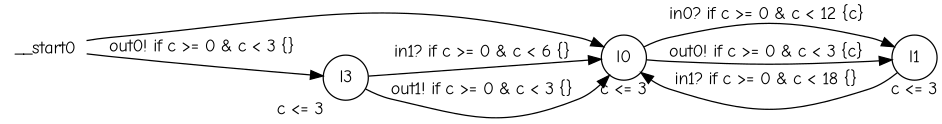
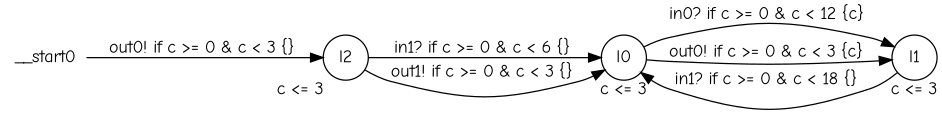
  digraph {
    fontname="Comic Neue"
    rankdir=LR
    node [fontname="Comic Neue" shape=circle margin=0 xlabel="c <= 3"]
    edge [fontname="Comic Neue"]
    __start0 [shape=none margin="" xlabel=""]
    n2 [label=l0]
-   n3 [label=l3]
+   n3 [label=l2]
    n4 [label=l1]
-   __start0 -> n2
    __start0 -> n3 [label="out0! if c >= 0 & c < 3 {} "]
    n2 -> n4 [label="in0? if c >= 0 & c < 12 {c} "]
    n2 -> n4 [label="out0! if c >= 0 & c < 3 {c} "]
    n3 -> n2 [label="in1? if c >= 0 & c < 6 {} "]
    n3 -> n2 [label="out1! if c >= 0 & c < 3 {} "]
    n4 -> n2 [label="in1? if c >= 0 & c < 18 {} "]
  }
